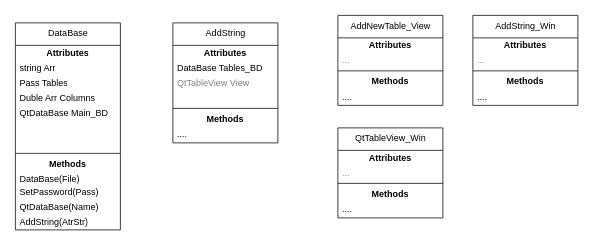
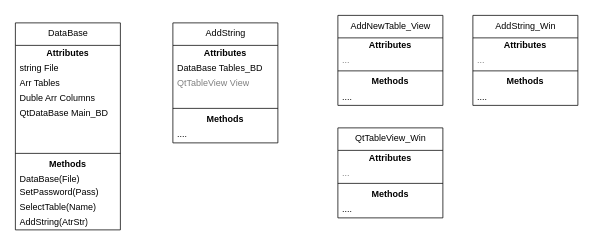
  <mxCell id="0" />
  <mxCell id="1" parent="0" />
  <mxCell id="2" value="DataBase" style="swimlane;fontStyle=0;align=center;verticalAlign=top;childLayout=stackLayout;horizontal=1;startSize=30;horizontalStack=0;resizeParent=1;resizeParentMax=0;resizeLast=0;collapsible=0;marginBottom=0;html=1;" parent="1" vertex="1"><mxGeometry x="20" y="30" width="140" height="276" as="geometry" /></mxCell>
  <mxCell id="3" value="&lt;b&gt;Attributes&lt;/b&gt;" style="text;html=1;strokeColor=none;fillColor=none;align=center;verticalAlign=middle;spacingLeft=4;spacingRight=4;overflow=hidden;rotatable=0;points=[[0,0.5],[1,0.5]];portConstraint=eastwest;" parent="2" vertex="1"><mxGeometry y="30" width="140" height="20" as="geometry" /></mxCell>
- <mxCell id="4" value="string Arr" style="text;html=1;strokeColor=none;fillColor=none;align=left;verticalAlign=middle;spacingLeft=4;spacingRight=4;overflow=hidden;rotatable=0;points=[[0,0.5],[1,0.5]];portConstraint=eastwest;" parent="2" vertex="1"><mxGeometry y="50" width="140" height="20" as="geometry" /></mxCell>
- <mxCell id="5" value="&lt;font color=&quot;#000000&quot;&gt;Pass Tables&lt;/font&gt;" style="text;html=1;strokeColor=none;fillColor=none;align=left;verticalAlign=middle;spacingLeft=4;spacingRight=4;overflow=hidden;rotatable=0;points=[[0,0.5],[1,0.5]];portConstraint=eastwest;fontColor=#808080;" parent="2" vertex="1"><mxGeometry y="70" width="140" height="20" as="geometry" /></mxCell>
+ <mxCell id="4" value="string File" style="text;html=1;strokeColor=none;fillColor=none;align=left;verticalAlign=middle;spacingLeft=4;spacingRight=4;overflow=hidden;rotatable=0;points=[[0,0.5],[1,0.5]];portConstraint=eastwest;" parent="2" vertex="1"><mxGeometry y="50" width="140" height="20" as="geometry" /></mxCell>
+ <mxCell id="5" value="&lt;font color=&quot;#000000&quot;&gt;Arr Tables&lt;/font&gt;" style="text;html=1;strokeColor=none;fillColor=none;align=left;verticalAlign=middle;spacingLeft=4;spacingRight=4;overflow=hidden;rotatable=0;points=[[0,0.5],[1,0.5]];portConstraint=eastwest;fontColor=#808080;" parent="2" vertex="1"><mxGeometry y="70" width="140" height="20" as="geometry" /></mxCell>
  <mxCell id="6" value="&lt;font color=&quot;#000000&quot;&gt;Duble Arr Columns&lt;/font&gt;" style="text;html=1;strokeColor=none;fillColor=none;align=left;verticalAlign=middle;spacingLeft=4;spacingRight=4;overflow=hidden;rotatable=0;points=[[0,0.5],[1,0.5]];portConstraint=eastwest;fontColor=#808080;" parent="2" vertex="1"><mxGeometry y="90" width="140" height="20" as="geometry" /></mxCell>
  <mxCell id="7" value="&lt;font color=&quot;#000000&quot;&gt;QtDataBase Main_BD&lt;/font&gt;" style="text;html=1;strokeColor=none;fillColor=none;align=left;verticalAlign=middle;spacingLeft=4;spacingRight=4;overflow=hidden;rotatable=0;points=[[0,0.5],[1,0.5]];portConstraint=eastwest;fontColor=#808080;" parent="2" vertex="1"><mxGeometry y="110" width="140" height="20" as="geometry" /></mxCell>
  <mxCell id="8" style="text;html=1;strokeColor=none;fillColor=none;align=left;verticalAlign=middle;spacingLeft=4;spacingRight=4;overflow=hidden;rotatable=0;points=[[0,0.5],[1,0.5]];portConstraint=eastwest;fontColor=#808080;" vertex="1" parent="2"><mxGeometry y="130" width="140" height="20" as="geometry" /></mxCell>
  <mxCell id="9" style="text;html=1;strokeColor=none;fillColor=none;align=left;verticalAlign=middle;spacingLeft=4;spacingRight=4;overflow=hidden;rotatable=0;points=[[0,0.5],[1,0.5]];portConstraint=eastwest;fontColor=#808080;" vertex="1" parent="2"><mxGeometry y="150" width="140" height="20" as="geometry" /></mxCell>
  <mxCell id="10" value="" style="line;strokeWidth=1;fillColor=none;align=left;verticalAlign=middle;spacingTop=-1;spacingLeft=3;spacingRight=3;rotatable=0;labelPosition=right;points=[];portConstraint=eastwest;" parent="2" vertex="1"><mxGeometry y="170" width="140" height="8" as="geometry" /></mxCell>
  <mxCell id="11" value="&lt;b&gt;Methods&lt;/b&gt;" style="text;html=1;strokeColor=none;fillColor=none;align=center;verticalAlign=middle;spacingLeft=4;spacingRight=4;overflow=hidden;rotatable=0;points=[[0,0.5],[1,0.5]];portConstraint=eastwest;" parent="2" vertex="1"><mxGeometry y="178" width="140" height="20" as="geometry" /></mxCell>
  <mxCell id="12" value="DataBase(File)" style="text;html=1;strokeColor=none;fillColor=none;align=left;verticalAlign=middle;spacingLeft=4;spacingRight=4;overflow=hidden;rotatable=0;points=[[0,0.5],[1,0.5]];portConstraint=eastwest;" parent="2" vertex="1"><mxGeometry y="198" width="140" height="18" as="geometry" /></mxCell>
  <mxCell id="13" value="SetPassword(Pass)" style="text;html=1;strokeColor=none;fillColor=none;align=left;verticalAlign=middle;spacingLeft=4;spacingRight=4;overflow=hidden;rotatable=0;points=[[0,0.5],[1,0.5]];portConstraint=eastwest;" parent="2" vertex="1"><mxGeometry y="216" width="140" height="20" as="geometry" /></mxCell>
- <mxCell id="14" value="QtDataBase(Name)" style="text;html=1;strokeColor=none;fillColor=none;align=left;verticalAlign=middle;spacingLeft=4;spacingRight=4;overflow=hidden;rotatable=0;points=[[0,0.5],[1,0.5]];portConstraint=eastwest;" parent="2" vertex="1"><mxGeometry y="236" width="140" height="20" as="geometry" /></mxCell>
+ <mxCell id="14" value="SelectTable(Name)" style="text;html=1;strokeColor=none;fillColor=none;align=left;verticalAlign=middle;spacingLeft=4;spacingRight=4;overflow=hidden;rotatable=0;points=[[0,0.5],[1,0.5]];portConstraint=eastwest;" parent="2" vertex="1"><mxGeometry y="236" width="140" height="20" as="geometry" /></mxCell>
  <mxCell id="15" value="AddString(AtrStr)" style="text;html=1;strokeColor=none;fillColor=none;align=left;verticalAlign=middle;spacingLeft=4;spacingRight=4;overflow=hidden;rotatable=0;points=[[0,0.5],[1,0.5]];portConstraint=eastwest;" parent="2" vertex="1"><mxGeometry y="256" width="140" height="20" as="geometry" /></mxCell>
  <mxCell id="16" value="AddString" style="swimlane;fontStyle=0;align=center;verticalAlign=top;childLayout=stackLayout;horizontal=1;startSize=30;horizontalStack=0;resizeParent=1;resizeParentMax=0;resizeLast=0;collapsible=0;marginBottom=0;html=1;" parent="1" vertex="1"><mxGeometry x="230" y="30" width="140" height="160" as="geometry" /></mxCell>
  <mxCell id="17" value="&lt;b&gt;Attributes&lt;/b&gt;" style="text;html=1;strokeColor=none;fillColor=none;align=center;verticalAlign=middle;spacingLeft=4;spacingRight=4;overflow=hidden;rotatable=0;points=[[0,0.5],[1,0.5]];portConstraint=eastwest;" parent="16" vertex="1"><mxGeometry y="30" width="140" height="20" as="geometry" /></mxCell>
  <mxCell id="18" value="&lt;span style=&quot;color: rgb(0 , 0 , 0) ; text-align: center&quot;&gt;DataBase Tables_BD&lt;/span&gt;" style="text;html=1;strokeColor=none;fillColor=none;align=left;verticalAlign=middle;spacingLeft=4;spacingRight=4;overflow=hidden;rotatable=0;points=[[0,0.5],[1,0.5]];portConstraint=eastwest;fontColor=#808080;" parent="16" vertex="1"><mxGeometry y="50" width="140" height="20" as="geometry" /></mxCell>
  <mxCell id="19" value="QtTableView View" style="text;html=1;strokeColor=none;fillColor=none;align=left;verticalAlign=middle;spacingLeft=4;spacingRight=4;overflow=hidden;rotatable=0;points=[[0,0.5],[1,0.5]];portConstraint=eastwest;fontColor=#808080;" parent="16" vertex="1"><mxGeometry y="70" width="140" height="20" as="geometry" /></mxCell>
  <mxCell id="20" style="text;html=1;strokeColor=none;fillColor=none;align=left;verticalAlign=middle;spacingLeft=4;spacingRight=4;overflow=hidden;rotatable=0;points=[[0,0.5],[1,0.5]];portConstraint=eastwest;fontColor=#808080;" parent="16" vertex="1"><mxGeometry y="90" width="140" height="20" as="geometry" /></mxCell>
  <mxCell id="21" value="" style="line;strokeWidth=1;fillColor=none;align=left;verticalAlign=middle;spacingTop=-1;spacingLeft=3;spacingRight=3;rotatable=0;labelPosition=right;points=[];portConstraint=eastwest;" parent="16" vertex="1"><mxGeometry y="110" width="140" height="8" as="geometry" /></mxCell>
  <mxCell id="22" value="&lt;b&gt;Methods&lt;/b&gt;" style="text;html=1;strokeColor=none;fillColor=none;align=center;verticalAlign=middle;spacingLeft=4;spacingRight=4;overflow=hidden;rotatable=0;points=[[0,0.5],[1,0.5]];portConstraint=eastwest;" parent="16" vertex="1"><mxGeometry y="118" width="140" height="20" as="geometry" /></mxCell>
  <mxCell id="23" value="...." style="text;html=1;strokeColor=none;fillColor=none;align=left;verticalAlign=middle;spacingLeft=4;spacingRight=4;overflow=hidden;rotatable=0;points=[[0,0.5],[1,0.5]];portConstraint=eastwest;" parent="16" vertex="1"><mxGeometry y="138" width="140" height="22" as="geometry" /></mxCell>
  <mxCell id="24" value="AddNewTable_View" style="swimlane;fontStyle=0;align=center;verticalAlign=top;childLayout=stackLayout;horizontal=1;startSize=30;horizontalStack=0;resizeParent=1;resizeParentMax=0;resizeLast=0;collapsible=0;marginBottom=0;html=1;fontColor=#000000;" vertex="1" parent="1"><mxGeometry x="450" y="20" width="140" height="120" as="geometry" /></mxCell>
  <mxCell id="25" value="&lt;b&gt;Attributes&lt;/b&gt;" style="text;html=1;strokeColor=none;fillColor=none;align=center;verticalAlign=middle;spacingLeft=4;spacingRight=4;overflow=hidden;rotatable=0;points=[[0,0.5],[1,0.5]];portConstraint=eastwest;fontColor=#000000;" vertex="1" parent="24"><mxGeometry y="30" width="140" height="20" as="geometry" /></mxCell>
  <mxCell id="26" value="..." style="text;html=1;strokeColor=none;fillColor=none;align=left;verticalAlign=middle;spacingLeft=4;spacingRight=4;overflow=hidden;rotatable=0;points=[[0,0.5],[1,0.5]];portConstraint=eastwest;fontColor=#808080;" vertex="1" parent="24"><mxGeometry y="50" width="140" height="20" as="geometry" /></mxCell>
  <mxCell id="27" value="" style="line;strokeWidth=1;fillColor=none;align=left;verticalAlign=middle;spacingTop=-1;spacingLeft=3;spacingRight=3;rotatable=0;labelPosition=right;points=[];portConstraint=eastwest;fontColor=#000000;" vertex="1" parent="24"><mxGeometry y="70" width="140" height="8" as="geometry" /></mxCell>
  <mxCell id="28" value="&lt;b&gt;Methods&lt;/b&gt;" style="text;html=1;strokeColor=none;fillColor=none;align=center;verticalAlign=middle;spacingLeft=4;spacingRight=4;overflow=hidden;rotatable=0;points=[[0,0.5],[1,0.5]];portConstraint=eastwest;fontColor=#000000;" vertex="1" parent="24"><mxGeometry y="78" width="140" height="20" as="geometry" /></mxCell>
  <mxCell id="29" value="...." style="text;html=1;strokeColor=none;fillColor=none;align=left;verticalAlign=middle;spacingLeft=4;spacingRight=4;overflow=hidden;rotatable=0;points=[[0,0.5],[1,0.5]];portConstraint=eastwest;fontColor=#000000;" vertex="1" parent="24"><mxGeometry y="98" width="140" height="22" as="geometry" /></mxCell>
  <mxCell id="30" value="QtTableView_Win" style="swimlane;fontStyle=0;align=center;verticalAlign=top;childLayout=stackLayout;horizontal=1;startSize=30;horizontalStack=0;resizeParent=1;resizeParentMax=0;resizeLast=0;collapsible=0;marginBottom=0;html=1;fontColor=#000000;" vertex="1" parent="1"><mxGeometry x="450" y="170" width="140" height="120" as="geometry" /></mxCell>
  <mxCell id="31" value="&lt;b&gt;Attributes&lt;/b&gt;" style="text;html=1;strokeColor=none;fillColor=none;align=center;verticalAlign=middle;spacingLeft=4;spacingRight=4;overflow=hidden;rotatable=0;points=[[0,0.5],[1,0.5]];portConstraint=eastwest;fontColor=#000000;" vertex="1" parent="30"><mxGeometry y="30" width="140" height="20" as="geometry" /></mxCell>
  <mxCell id="32" value="..." style="text;html=1;strokeColor=none;fillColor=none;align=left;verticalAlign=middle;spacingLeft=4;spacingRight=4;overflow=hidden;rotatable=0;points=[[0,0.5],[1,0.5]];portConstraint=eastwest;fontColor=#808080;" vertex="1" parent="30"><mxGeometry y="50" width="140" height="20" as="geometry" /></mxCell>
  <mxCell id="33" value="" style="line;strokeWidth=1;fillColor=none;align=left;verticalAlign=middle;spacingTop=-1;spacingLeft=3;spacingRight=3;rotatable=0;labelPosition=right;points=[];portConstraint=eastwest;fontColor=#000000;" vertex="1" parent="30"><mxGeometry y="70" width="140" height="8" as="geometry" /></mxCell>
  <mxCell id="34" value="&lt;b&gt;Methods&lt;/b&gt;" style="text;html=1;strokeColor=none;fillColor=none;align=center;verticalAlign=middle;spacingLeft=4;spacingRight=4;overflow=hidden;rotatable=0;points=[[0,0.5],[1,0.5]];portConstraint=eastwest;fontColor=#000000;" vertex="1" parent="30"><mxGeometry y="78" width="140" height="20" as="geometry" /></mxCell>
  <mxCell id="35" value="...." style="text;html=1;strokeColor=none;fillColor=none;align=left;verticalAlign=middle;spacingLeft=4;spacingRight=4;overflow=hidden;rotatable=0;points=[[0,0.5],[1,0.5]];portConstraint=eastwest;fontColor=#000000;" vertex="1" parent="30"><mxGeometry y="98" width="140" height="22" as="geometry" /></mxCell>
  <mxCell id="36" value="AddString_Win" style="swimlane;fontStyle=0;align=center;verticalAlign=top;childLayout=stackLayout;horizontal=1;startSize=30;horizontalStack=0;resizeParent=1;resizeParentMax=0;resizeLast=0;collapsible=0;marginBottom=0;html=1;fontColor=#000000;" vertex="1" parent="1"><mxGeometry x="630" y="20" width="140" height="120" as="geometry" /></mxCell>
  <mxCell id="37" value="&lt;b&gt;Attributes&lt;/b&gt;" style="text;html=1;strokeColor=none;fillColor=none;align=center;verticalAlign=middle;spacingLeft=4;spacingRight=4;overflow=hidden;rotatable=0;points=[[0,0.5],[1,0.5]];portConstraint=eastwest;fontColor=#000000;" vertex="1" parent="36"><mxGeometry y="30" width="140" height="20" as="geometry" /></mxCell>
  <mxCell id="38" value="..." style="text;html=1;strokeColor=none;fillColor=none;align=left;verticalAlign=middle;spacingLeft=4;spacingRight=4;overflow=hidden;rotatable=0;points=[[0,0.5],[1,0.5]];portConstraint=eastwest;fontColor=#808080;" vertex="1" parent="36"><mxGeometry y="50" width="140" height="20" as="geometry" /></mxCell>
  <mxCell id="39" value="" style="line;strokeWidth=1;fillColor=none;align=left;verticalAlign=middle;spacingTop=-1;spacingLeft=3;spacingRight=3;rotatable=0;labelPosition=right;points=[];portConstraint=eastwest;fontColor=#000000;" vertex="1" parent="36"><mxGeometry y="70" width="140" height="8" as="geometry" /></mxCell>
  <mxCell id="40" value="&lt;b&gt;Methods&lt;/b&gt;" style="text;html=1;strokeColor=none;fillColor=none;align=center;verticalAlign=middle;spacingLeft=4;spacingRight=4;overflow=hidden;rotatable=0;points=[[0,0.5],[1,0.5]];portConstraint=eastwest;fontColor=#000000;" vertex="1" parent="36"><mxGeometry y="78" width="140" height="20" as="geometry" /></mxCell>
  <mxCell id="41" value="...." style="text;html=1;strokeColor=none;fillColor=none;align=left;verticalAlign=middle;spacingLeft=4;spacingRight=4;overflow=hidden;rotatable=0;points=[[0,0.5],[1,0.5]];portConstraint=eastwest;fontColor=#000000;" vertex="1" parent="36"><mxGeometry y="98" width="140" height="22" as="geometry" /></mxCell>
